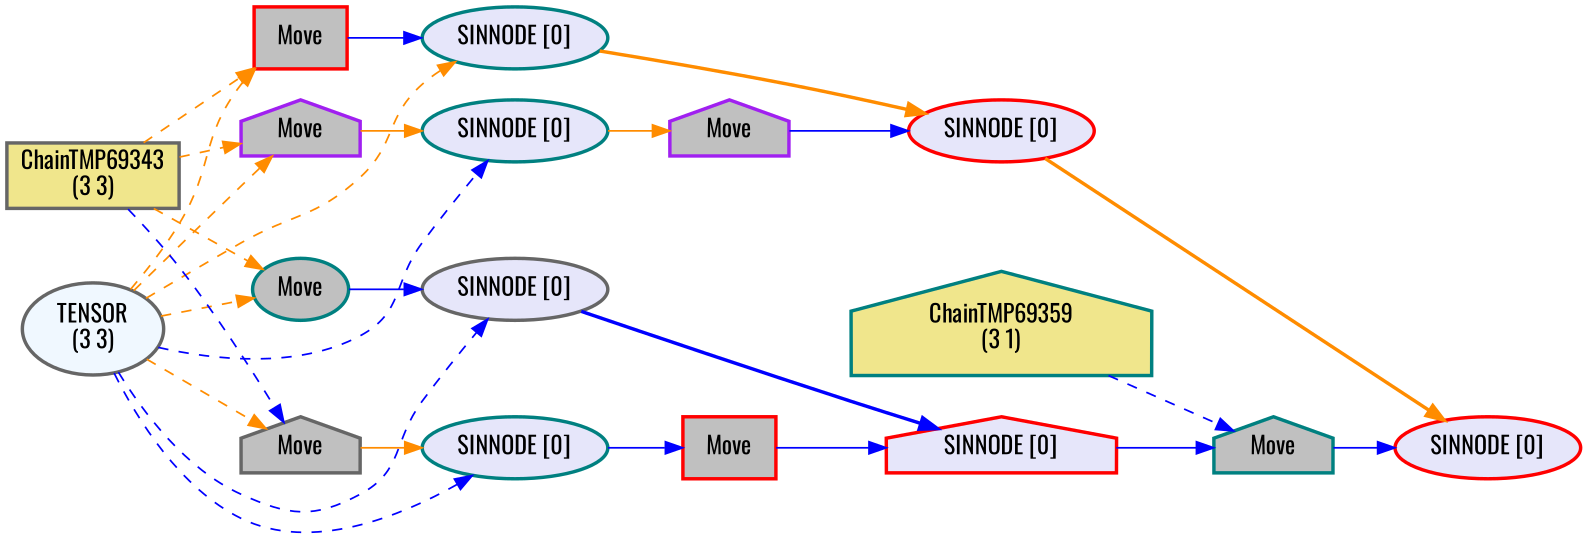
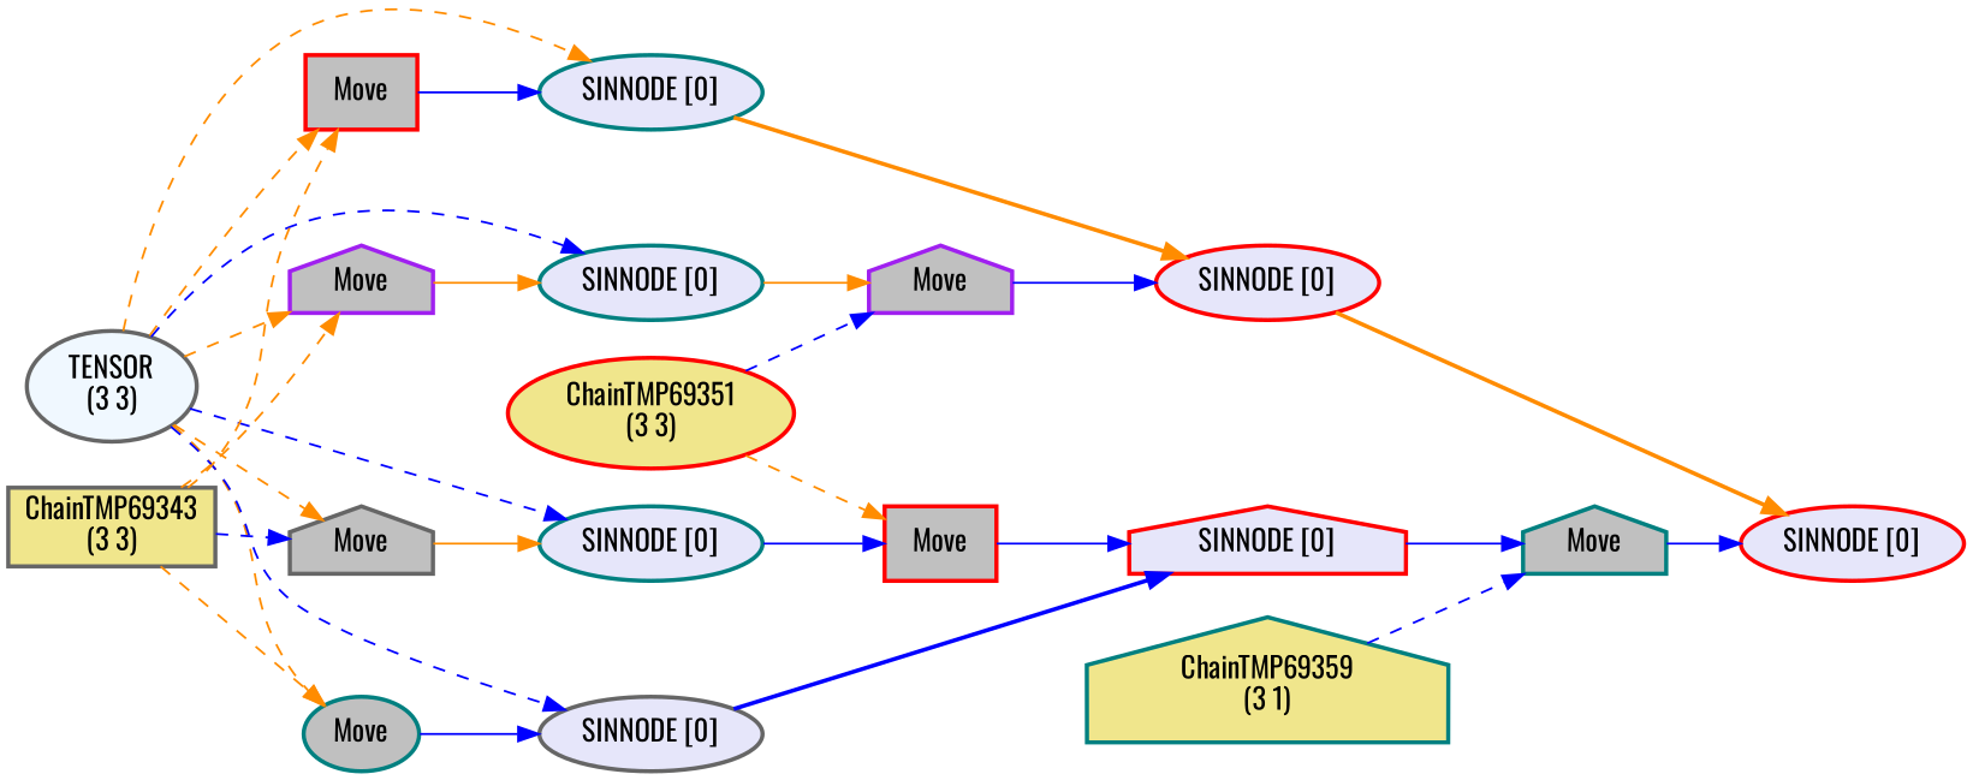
  digraph {
    fontname=Oswald
    rankdir=LR
    node [color=teal fillcolor=gray fontname=Oswald penwidth=2 shape=ellipse style="filled, solid"]
    edge [color=darkorange fontname=Oswald style=dashed]
    n1 [color=gray40 fillcolor="#f0f8ff" label="TENSOR\n(3 3)"]
    n2 [color=gray40 label=Move shape=house]
    n3 [fillcolor="#e6e6fa" label="SINNODE [0]"]
    n4 [label=Move]
    n5 [color=gray40 fillcolor="#e6e6fa" label="SINNODE [0]"]
    n6 [color=purple label=Move shape=house]
    n7 [fillcolor="#e6e6fa" label="SINNODE [0]"]
    n8 [color=red label=Move shape=box]
    n9 [fillcolor="#e6e6fa" label="SINNODE [0]"]
    n10 [color=red label=Move shape=box]
    n11 [color=red fillcolor="#e6e6fa" label="SINNODE [0]" shape=house]
    n12 [color=purple label=Move shape=house]
    n13 [color=red fillcolor="#e6e6fa" label="SINNODE [0]"]
    n14 [color=gray40 fillcolor="#f0e68c" label="ChainTMP69343\n(3 3)" shape=box]
+   n15 [color=red fillcolor="#f0e68c" label="ChainTMP69351\n(3 3)"]
    n16 [label=Move shape=house]
    n17 [color=red fillcolor="#e6e6fa" label="SINNODE [0]"]
    n18 [fillcolor="#f0e68c" label="ChainTMP69359\n(3 1)" shape=house]
    n1 -> n2
    n1 -> n3 [color=blue]
    n1 -> n4
    n1 -> n5 [color=blue]
    n1 -> n6
    n1 -> n7 [color=blue]
    n1 -> n8
    n1 -> n9
    n2 -> n3 [weight=10 style=""]
    n3 -> n10 [color=blue weight=10 style=""]
    n4 -> n5 [color=blue weight=10 style=""]
    n5 -> n11 [color=blue penwidth=2 style=""]
    n6 -> n7 [weight=10 style=""]
    n7 -> n12 [weight=10 style=""]
    n8 -> n9 [color=blue weight=10 style=""]
    n9 -> n13 [penwidth=2 style=""]
    n10 -> n11 [color=blue weight=10 style=""]
    n11 -> n16 [color=blue weight=10 style=""]
    n12 -> n13 [color=blue weight=10 style=""]
    n13 -> n17 [penwidth=2 style=""]
    n14 -> n2 [color=blue]
    n14 -> n4
    n14 -> n6
    n14 -> n8
+   n15 -> n10
+   n15 -> n12 [color=blue]
    n16 -> n17 [color=blue weight=10 style=""]
    n18 -> n16 [color=blue]
  }
